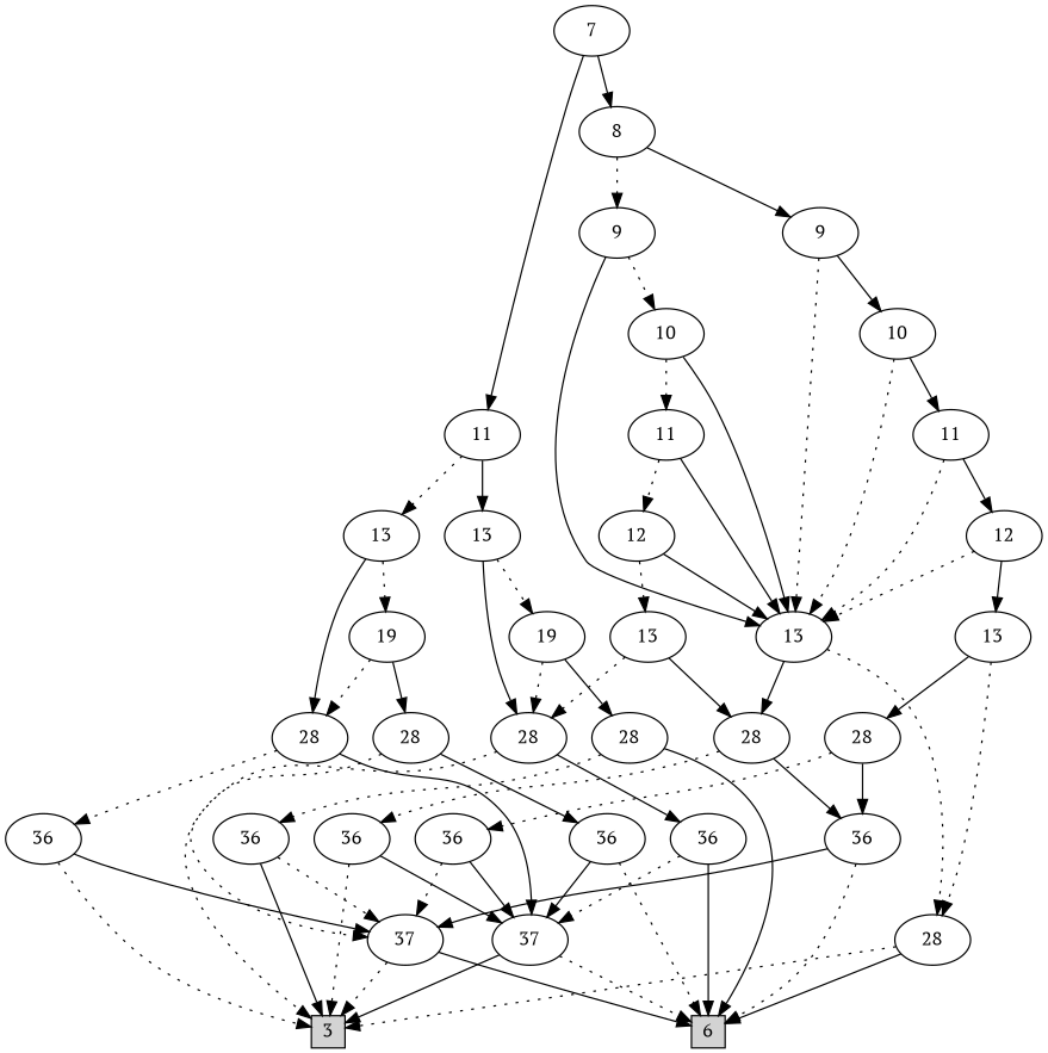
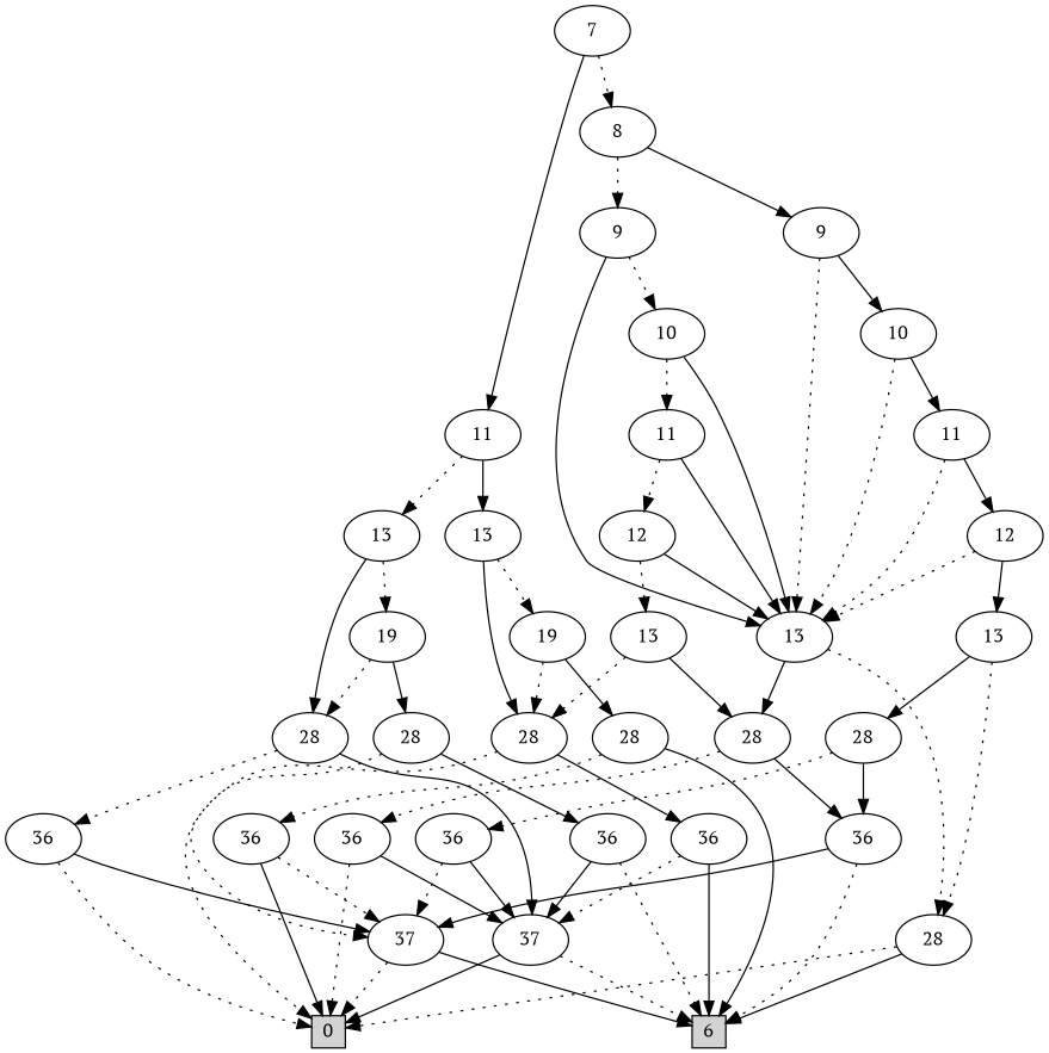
  digraph {
    fontname="PT Serif"
    node [fontname="PT Serif"]
    edge [fontname="PT Serif" style=dotted]
-   n1 [height=0.3 label=3 shape=box style=filled width=0.3]
+   n1 [height=0.3 label=0 shape=box style=filled width=0.3]
    n2 [height=0.3 label=6 shape=box style=filled width=0.3]
    n3 [label=7]
    n4 [label=8]
    n5 [label=11]
    n6 [label=9]
    n7 [label=9]
    n8 [label=13]
    n9 [label=13]
    n10 [label=10]
    n11 [label=13]
    n12 [label=10]
    n13 [label=19]
    n14 [label=28]
    n15 [label=28]
    n16 [label=19]
    n17 [label=11]
    n18 [label=28]
    n19 [label=28]
    n20 [label=11]
    n21 [label=12]
    n22 [label=36]
    n23 [label=36]
    n24 [label=13]
    n25 [label=36]
    n26 [label=37]
    n27 [label=37]
    n28 [label=12]
    n29 [label=13]
    n30 [label=28]
    n31 [label=36]
    n32 [label=28]
    n33 [label=36]
    n34 [label=28]
    n35 [label=36]
    n36 [label=36]
-   n3 -> n4 [style=filled]
+   n3 -> n4
    n3 -> n5 [style=filled]
    n4 -> n6
    n4 -> n7 [style=filled]
    n5 -> n8
    n5 -> n9 [style=filled]
    n6 -> n10
    n6 -> n11 [style=filled]
    n7 -> n11
    n7 -> n12 [style=filled]
    n8 -> n13
    n8 -> n14 [style=filled]
    n9 -> n15 [style=filled]
    n9 -> n16
    n10 -> n11 [style=filled]
    n10 -> n17
    n11 -> n18 [style=filled]
    n11 -> n19
    n12 -> n11
    n12 -> n20 [style=filled]
    n13 -> n14
    n13 -> n32 [style=filled]
    n14 -> n26 [style=filled]
    n14 -> n33
    n15 -> n1
    n15 -> n25 [style=filled]
    n16 -> n15
    n16 -> n34 [style=filled]
    n17 -> n11 [style=filled]
    n17 -> n21
    n18 -> n22
    n18 -> n23 [style=filled]
    n19 -> n1
    n19 -> n2 [style=filled]
    n20 -> n11
    n20 -> n28 [style=filled]
    n21 -> n11 [style=filled]
    n21 -> n24
    n22 -> n1
    n22 -> n26 [style=filled]
    n23 -> n2
    n23 -> n27 [style=filled]
    n24 -> n15
    n24 -> n18 [style=filled]
    n25 -> n2 [style=filled]
    n25 -> n26
    n26 -> n1 [style=filled]
    n26 -> n2
    n27 -> n1
    n27 -> n2 [style=filled]
    n28 -> n11
    n28 -> n29 [style=filled]
    n29 -> n19
    n29 -> n30 [style=filled]
    n30 -> n23 [style=filled]
    n30 -> n31
    n31 -> n26 [style=filled]
    n31 -> n27
    n32 -> n27
    n32 -> n35 [style=filled]
    n33 -> n1
    n33 -> n27 [style=filled]
    n34 -> n2 [style=filled]
    n34 -> n36
    n35 -> n2
    n35 -> n26 [style=filled]
    n36 -> n1 [style=filled]
    n36 -> n27
  }
